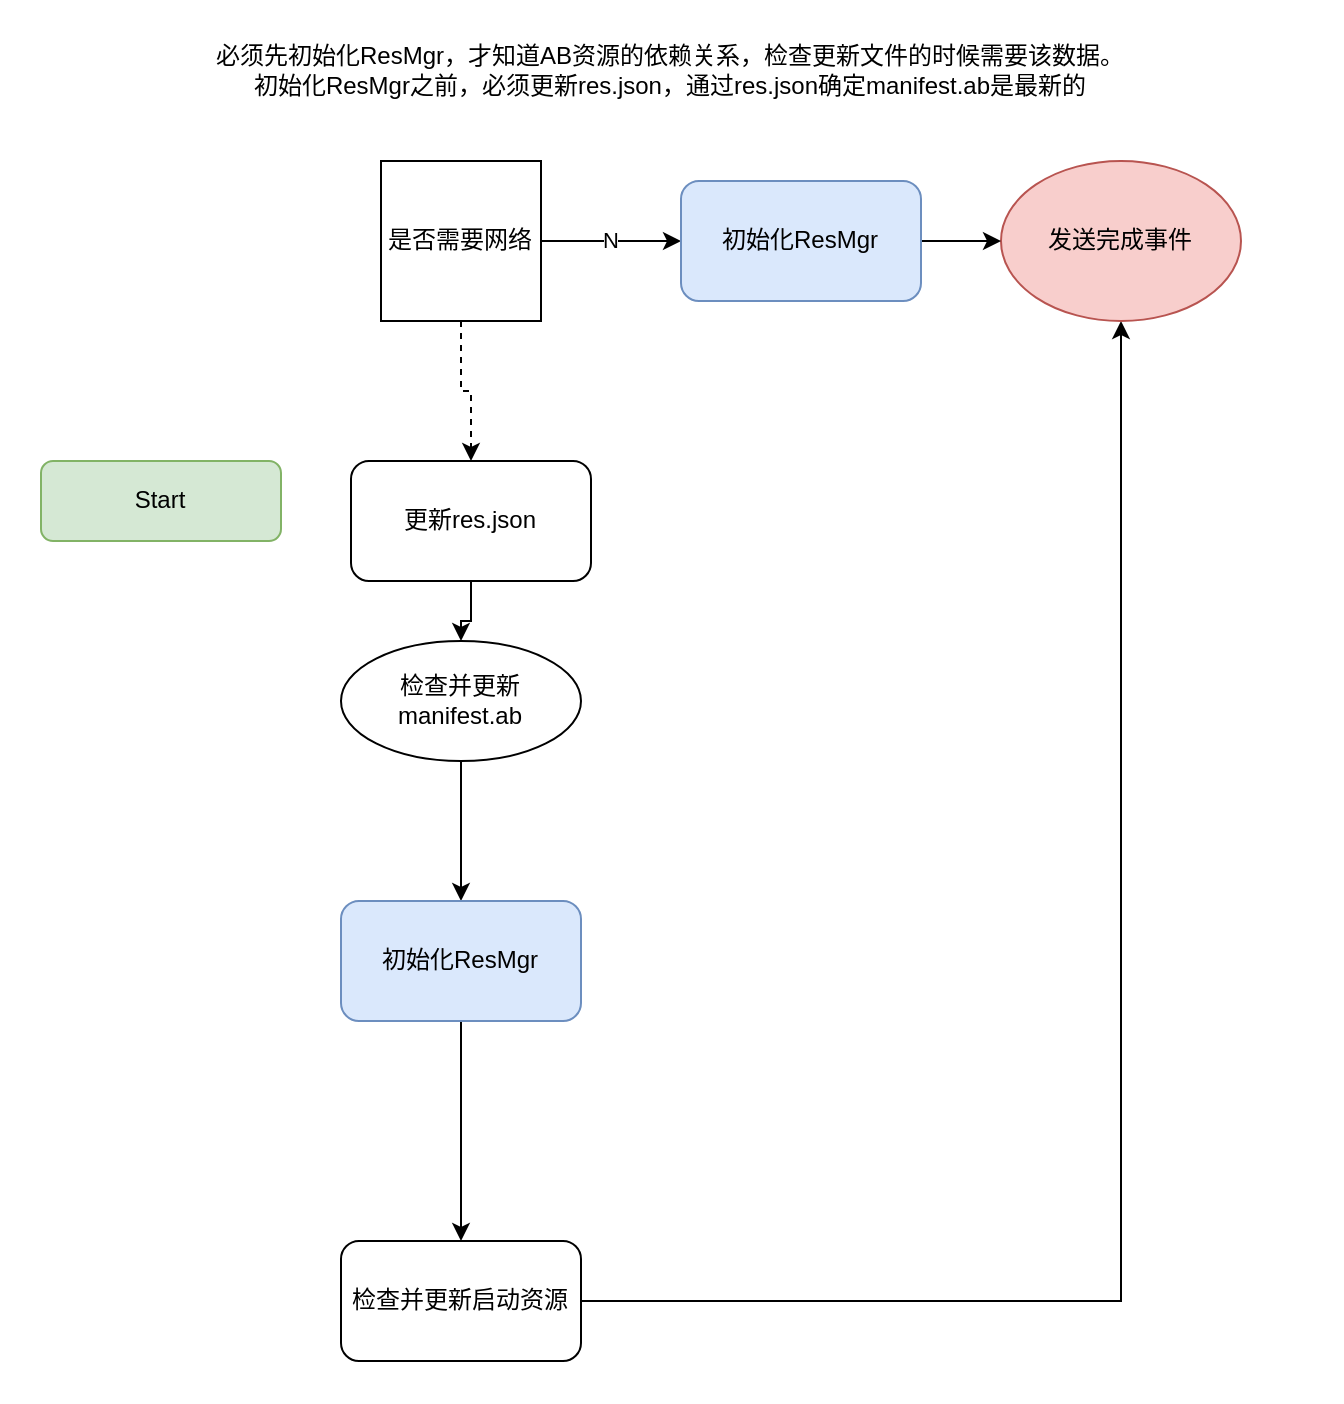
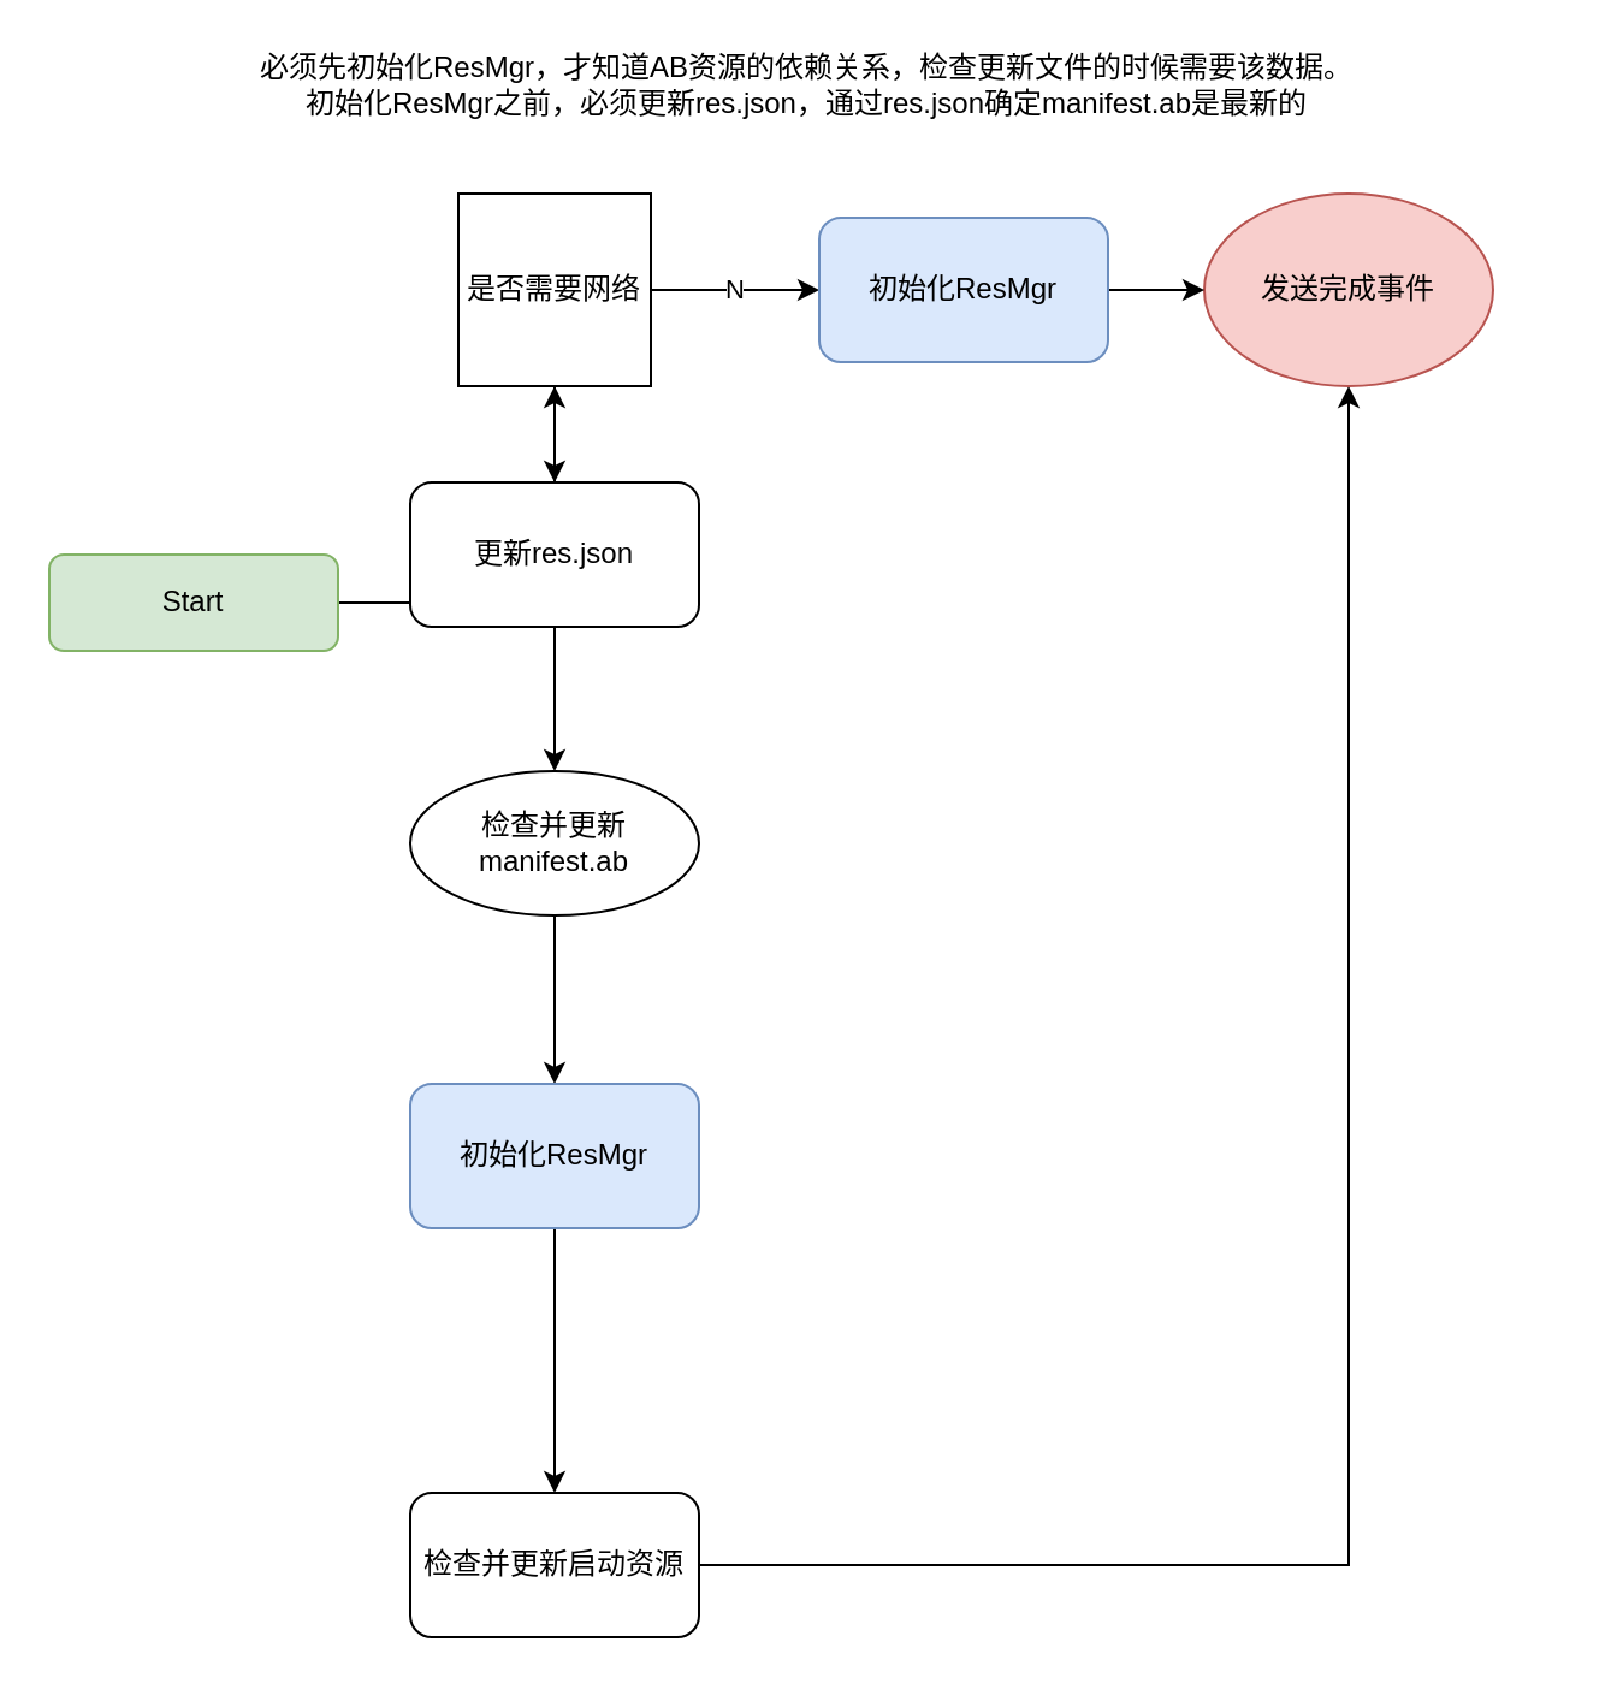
  <mxCell id="0" />
  <mxCell id="1" parent="0" />
+ <mxCell id="2" value="" style="edgeStyle=orthogonalEdgeStyle;rounded=0;orthogonalLoop=1;jettySize=auto;html=1;" parent="1" source="3" target="6" edge="1"><mxGeometry relative="1" as="geometry" /></mxCell>
  <mxCell id="3" value="Start" style="rounded=1;whiteSpace=wrap;html=1;fontSize=12;glass=0;strokeWidth=1;shadow=0;fillColor=#d5e8d4;strokeColor=#82b366;" parent="1" vertex="1"><mxGeometry x="20" y="230" width="120" height="40" as="geometry" /></mxCell>
  <mxCell id="4" value="N" style="edgeStyle=orthogonalEdgeStyle;rounded=0;orthogonalLoop=1;jettySize=auto;html=1;exitX=1;exitY=0.5;exitDx=0;exitDy=0;entryX=0;entryY=0.5;entryDx=0;entryDy=0;" parent="1" source="6" target="11" edge="1"><mxGeometry relative="1" as="geometry" /></mxCell>
  <mxCell id="5" value="" style="edgeStyle=orthogonalEdgeStyle;rounded=0;orthogonalLoop=1;jettySize=auto;html=1;dashed=1;" edge="1" parent="1" source="6" target="13"><mxGeometry relative="1" as="geometry" /></mxCell>
  <mxCell id="6" value="是否需要网络" style="whiteSpace=wrap;html=1;glass=0;strokeWidth=1;shadow=0;rounded=0;" parent="1" vertex="1"><mxGeometry x="190" y="80" width="80" height="80" as="geometry" /></mxCell>
  <mxCell id="7" style="edgeStyle=orthogonalEdgeStyle;rounded=0;orthogonalLoop=1;jettySize=auto;html=1;exitX=1;exitY=0.5;exitDx=0;exitDy=0;entryX=0.5;entryY=1;entryDx=0;entryDy=0;" edge="1" parent="1" source="8" target="9"><mxGeometry relative="1" as="geometry" /></mxCell>
  <mxCell id="8" value="检查并更新启动资源" style="whiteSpace=wrap;html=1;rounded=1;glass=0;strokeWidth=1;shadow=0;" parent="1" vertex="1"><mxGeometry x="170" y="620" width="120" height="60" as="geometry" /></mxCell>
  <mxCell id="9" value="发送完成事件" style="ellipse;whiteSpace=wrap;html=1;fillColor=#f8cecc;strokeColor=#b85450;" parent="1" vertex="1"><mxGeometry x="500" y="80" width="120" height="80" as="geometry" /></mxCell>
  <mxCell id="10" style="edgeStyle=orthogonalEdgeStyle;rounded=0;orthogonalLoop=1;jettySize=auto;html=1;exitX=1;exitY=0.5;exitDx=0;exitDy=0;entryX=0;entryY=0.5;entryDx=0;entryDy=0;" parent="1" source="11" target="9" edge="1"><mxGeometry relative="1" as="geometry" /></mxCell>
  <mxCell id="11" value="初始化ResMgr" style="rounded=1;whiteSpace=wrap;html=1;fillColor=#dae8fc;strokeColor=#6c8ebf;" parent="1" vertex="1"><mxGeometry x="340" y="90" width="120" height="60" as="geometry" /></mxCell>
  <mxCell id="12" value="" style="edgeStyle=orthogonalEdgeStyle;rounded=0;orthogonalLoop=1;jettySize=auto;html=1;" edge="1" parent="1" source="13" target="15"><mxGeometry relative="1" as="geometry" /></mxCell>
- <mxCell id="13" value="更新res.json" style="whiteSpace=wrap;html=1;rounded=1;glass=0;strokeWidth=1;shadow=0;" vertex="1" parent="1"><mxGeometry x="175" y="230" width="120" height="60" as="geometry" /></mxCell>
+ <mxCell id="13" value="更新res.json" style="whiteSpace=wrap;html=1;rounded=1;glass=0;strokeWidth=1;shadow=0;" vertex="1" parent="1"><mxGeometry x="170" y="200" width="120" height="60" as="geometry" /></mxCell>
  <mxCell id="14" value="" style="edgeStyle=orthogonalEdgeStyle;rounded=0;orthogonalLoop=1;jettySize=auto;html=1;entryX=0.5;entryY=0;entryDx=0;entryDy=0;" edge="1" parent="1" source="15" target="17"><mxGeometry relative="1" as="geometry" /></mxCell>
  <mxCell id="15" value="检查并更新manifest.ab" style="ellipse;whiteSpace=wrap;html=1;glass=0;strokeWidth=1;shadow=0;" vertex="1" parent="1"><mxGeometry x="170" y="320" width="120" height="60" as="geometry" /></mxCell>
  <mxCell id="16" style="edgeStyle=orthogonalEdgeStyle;rounded=0;orthogonalLoop=1;jettySize=auto;html=1;exitX=0.5;exitY=1;exitDx=0;exitDy=0;entryX=0.5;entryY=0;entryDx=0;entryDy=0;" edge="1" parent="1" source="17" target="8"><mxGeometry relative="1" as="geometry" /></mxCell>
  <mxCell id="17" value="初始化ResMgr" style="rounded=1;whiteSpace=wrap;html=1;fillColor=#dae8fc;strokeColor=#6c8ebf;" vertex="1" parent="1"><mxGeometry x="170" y="450" width="120" height="60" as="geometry" /></mxCell>
  <mxCell id="18" value="必须先初始化ResMgr，才知道AB资源的依赖关系，检查更新文件的时候需要该数据。&lt;br&gt;初始化ResMgr之前，必须更新res.json，通过res.json确定manifest.ab是最新的" style="text;html=1;strokeColor=none;fillColor=none;align=center;verticalAlign=middle;whiteSpace=wrap;rounded=0;" vertex="1" parent="1"><mxGeometry x="20" y="20" width="630" height="30" as="geometry" /></mxCell>
